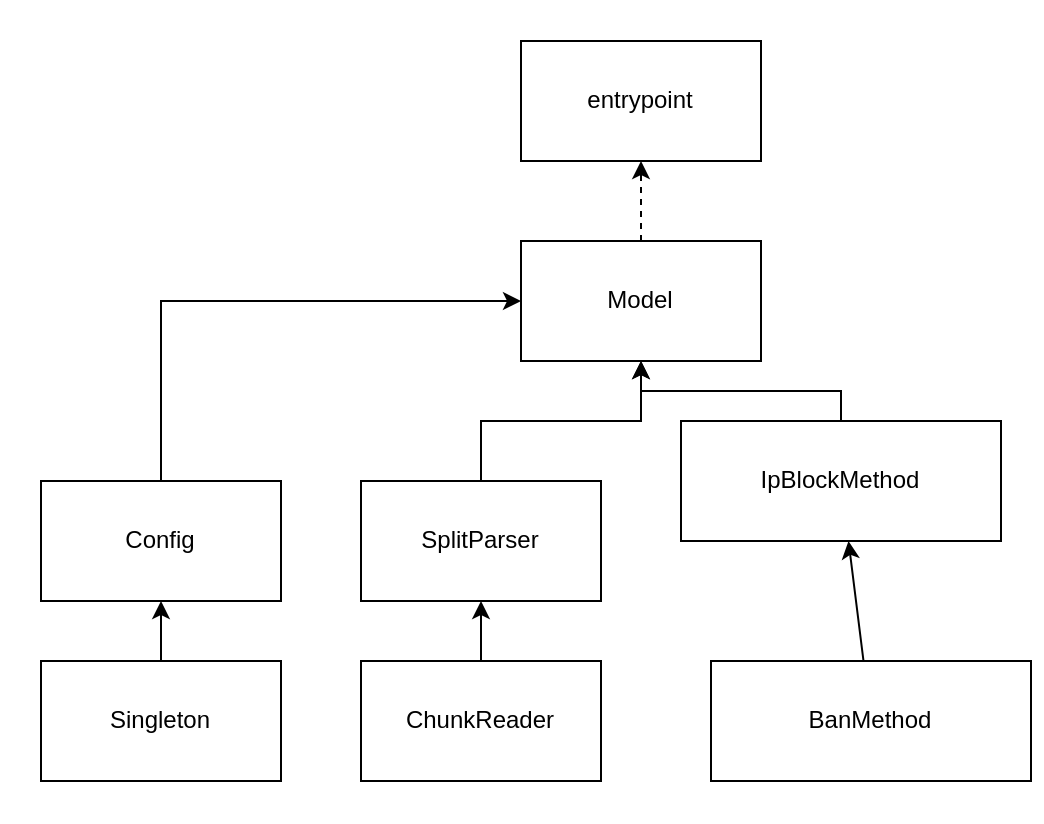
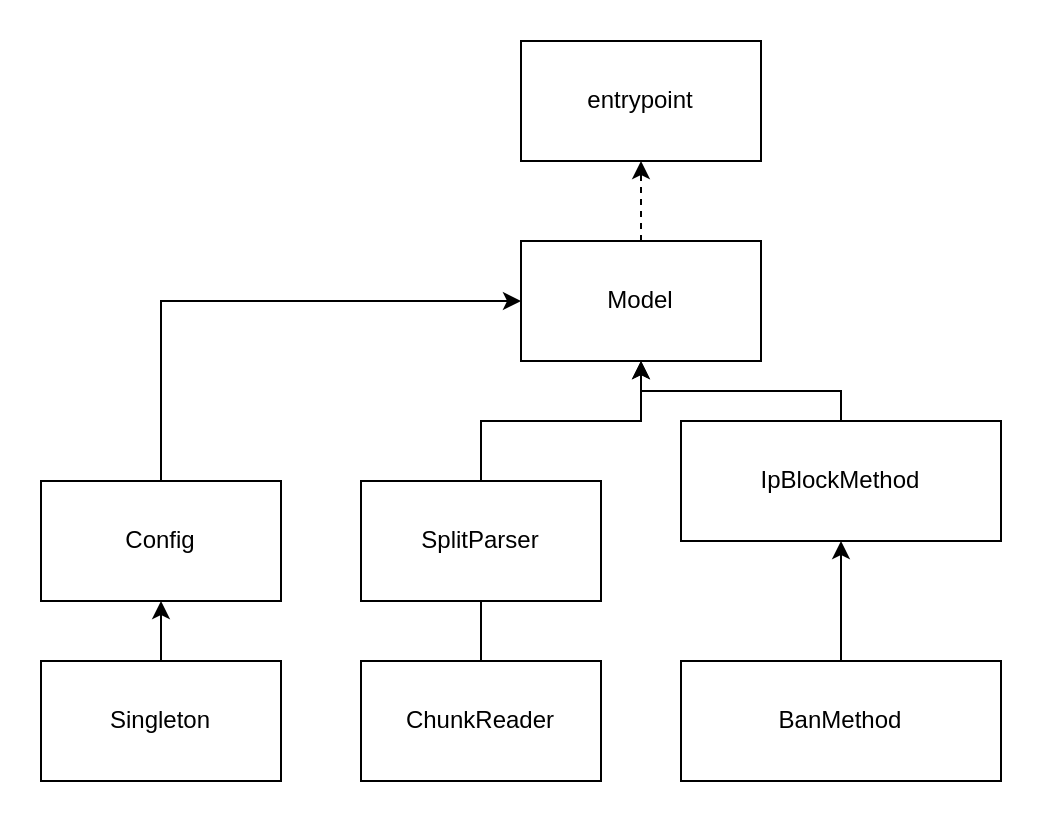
  <mxCell id="0" />
  <mxCell id="1" parent="0" />
  <mxCell id="2" value="entrypoint" style="rounded=0;whiteSpace=wrap;html=1;" vertex="1" parent="1"><mxGeometry x="260" y="20" width="120" height="60" as="geometry" /></mxCell>
  <mxCell id="3" value="" style="edgeStyle=orthogonalEdgeStyle;rounded=0;jumpStyle=sharp;jumpSize=7;html=1;dashed=1;" edge="1" parent="1" source="4" target="2"><mxGeometry relative="1" as="geometry" /></mxCell>
  <mxCell id="4" value="Model" style="rounded=0;whiteSpace=wrap;html=1;" vertex="1" parent="1"><mxGeometry x="260" y="120" width="120" height="60" as="geometry" /></mxCell>
  <mxCell id="5" style="edgeStyle=orthogonalEdgeStyle;html=1;jumpStyle=sharp;jumpSize=7;rounded=0;" edge="1" parent="1" source="6" target="4"><mxGeometry relative="1" as="geometry" /></mxCell>
  <mxCell id="6" value="SplitParser" style="rounded=0;whiteSpace=wrap;html=1;" vertex="1" parent="1"><mxGeometry x="180" y="240" width="120" height="60" as="geometry" /></mxCell>
  <mxCell id="7" style="edgeStyle=orthogonalEdgeStyle;html=1;rounded=0;" edge="1" parent="1" source="8" target="4"><mxGeometry relative="1" as="geometry" /></mxCell>
  <mxCell id="8" value="IpBlockMethod" style="rounded=0;whiteSpace=wrap;html=1;" vertex="1" parent="1"><mxGeometry x="340" y="210" width="160" height="60" as="geometry" /></mxCell>
  <mxCell id="9" value="" style="edgeStyle=none;html=1;" edge="1" parent="1" source="10" target="8"><mxGeometry relative="1" as="geometry" /></mxCell>
- <mxCell id="10" value="BanMethod" style="rounded=0;whiteSpace=wrap;html=1;" vertex="1" parent="1"><mxGeometry x="355" y="330" width="160" height="60" as="geometry" /></mxCell>
- <mxCell id="11" value="" style="edgeStyle=none;html=1;" edge="1" parent="1" source="12" target="6"><mxGeometry relative="1" as="geometry" /></mxCell>
+ <mxCell id="10" value="BanMethod" style="rounded=0;whiteSpace=wrap;html=1;" vertex="1" parent="1"><mxGeometry x="340" y="330" width="160" height="60" as="geometry" /></mxCell>
+ <mxCell id="11" value="" style="edgeStyle=none;html=1;endArrow=none;" edge="1" parent="1" source="12" target="6"><mxGeometry relative="1" as="geometry" /></mxCell>
  <mxCell id="12" value="ChunkReader" style="rounded=0;whiteSpace=wrap;html=1;" vertex="1" parent="1"><mxGeometry x="180" y="330" width="120" height="60" as="geometry" /></mxCell>
  <mxCell id="13" style="edgeStyle=orthogonalEdgeStyle;rounded=0;jumpStyle=sharp;jumpSize=7;html=1;entryX=0;entryY=0.5;entryDx=0;entryDy=0;" edge="1" parent="1" source="14" target="4"><mxGeometry relative="1" as="geometry"><Array as="points"><mxPoint x="80" y="150" /></Array></mxGeometry></mxCell>
  <mxCell id="14" value="Config" style="rounded=0;whiteSpace=wrap;html=1;" vertex="1" parent="1"><mxGeometry x="20" y="240" width="120" height="60" as="geometry" /></mxCell>
  <mxCell id="15" value="" style="edgeStyle=none;html=1;" edge="1" parent="1" source="16" target="14"><mxGeometry relative="1" as="geometry" /></mxCell>
  <mxCell id="16" value="Singleton" style="rounded=0;whiteSpace=wrap;html=1;" vertex="1" parent="1"><mxGeometry x="20" y="330" width="120" height="60" as="geometry" /></mxCell>
